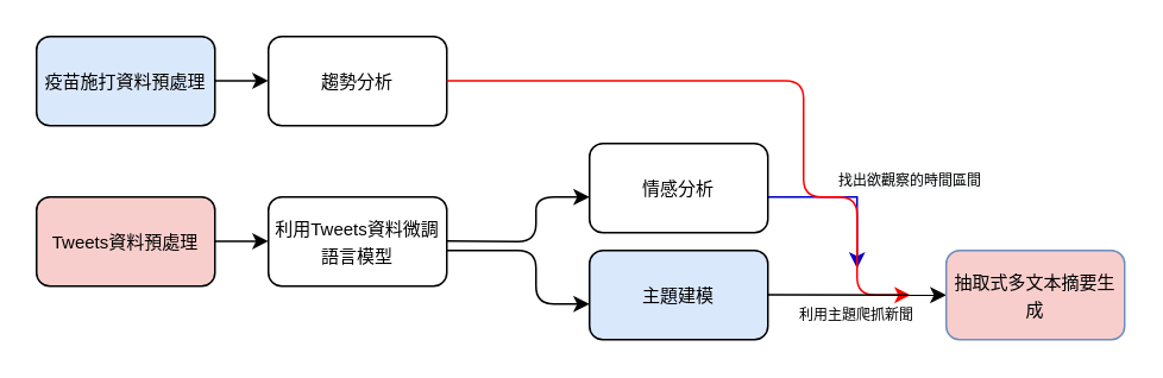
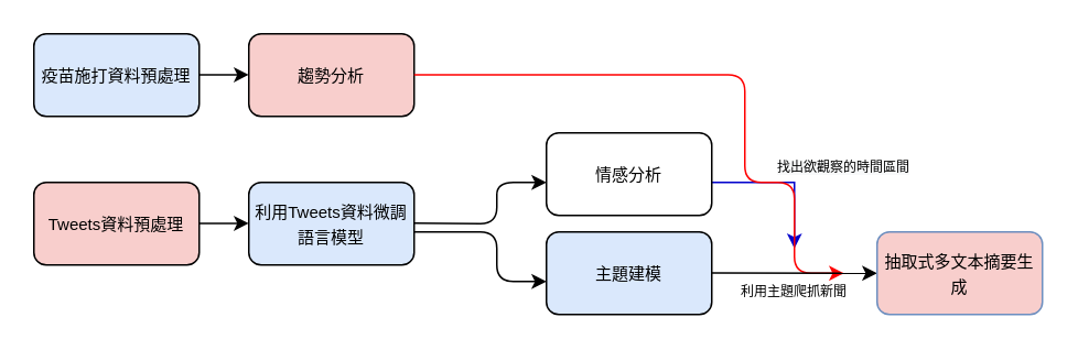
  <mxCell id="0" />
  <mxCell id="1" parent="0" />
  <mxCell id="2" value="&lt;span style=&quot;font-size: 10px&quot;&gt;Tweets資料預處理&lt;/span&gt;" style="rounded=1;whiteSpace=wrap;html=1;fillColor=#f8cecc;" parent="1" vertex="1"><mxGeometry y="110" width="100" height="50" as="geometry" x="20" /></mxCell>
  <mxCell id="3" value="" style="endArrow=classic;html=1;" parent="1" edge="1"><mxGeometry width="50" height="50" relative="1" as="geometry"><mxPoint x="250" y="134.71" as="sourcePoint" /><mxPoint x="330" y="110" as="targetPoint" /><Array as="points"><mxPoint x="300" y="135" /><mxPoint x="300" y="110" /></Array></mxGeometry></mxCell>
  <mxCell id="4" style="edgeStyle=orthogonalEdgeStyle;rounded=0;orthogonalLoop=1;jettySize=auto;html=1;strokeColor=#0000CC;" parent="1" source="5" edge="1"><mxGeometry relative="1" as="geometry"><mxPoint x="480" y="150" as="targetPoint" /><Array as="points"><mxPoint x="480" y="110" /><mxPoint x="480" y="140" /></Array></mxGeometry></mxCell>
  <mxCell id="5" value="&lt;font style=&quot;font-size: 10px&quot;&gt;情感分析&lt;/font&gt;" style="rounded=1;whiteSpace=wrap;html=1;" parent="1" vertex="1"><mxGeometry x="330" y="80" width="100" height="50" as="geometry" /></mxCell>
  <mxCell id="6" value="" style="endArrow=classic;html=1;edgeStyle=orthogonalEdgeStyle;" parent="1" edge="1"><mxGeometry width="50" height="50" relative="1" as="geometry"><mxPoint x="250" y="140" as="sourcePoint" /><mxPoint x="330" y="170" as="targetPoint" /><Array as="points"><mxPoint x="300" y="140" /><mxPoint x="300" y="170" /></Array></mxGeometry></mxCell>
  <mxCell id="7" value="&lt;font style=&quot;font-size: 10px&quot;&gt;主題建模&lt;/font&gt;" style="rounded=1;whiteSpace=wrap;html=1;fillColor=#dae8fc;" parent="1" vertex="1"><mxGeometry x="330" y="140" width="100" height="50" as="geometry" /></mxCell>
  <mxCell id="8" value="&lt;span style=&quot;font-size: 10px&quot;&gt;疫苗施打資料預處理&lt;/span&gt;" style="rounded=1;whiteSpace=wrap;html=1;fillColor=#dae8fc;" parent="1" vertex="1"><mxGeometry y="20" width="100" height="50" as="geometry" x="20" /></mxCell>
- <mxCell id="9" value="&lt;font style=&quot;font-size: 10px&quot;&gt;利用Tweets資料微調語言模型&lt;/font&gt;" style="rounded=1;whiteSpace=wrap;html=1;" parent="1" vertex="1"><mxGeometry x="150" y="110" width="100" height="50" as="geometry" /></mxCell>
+ <mxCell id="9" value="&lt;font style=&quot;font-size: 10px&quot;&gt;利用Tweets資料微調語言模型&lt;/font&gt;" style="rounded=1;whiteSpace=wrap;html=1;fillColor=#dae8fc;" parent="1" vertex="1"><mxGeometry x="150" y="110" width="100" height="50" as="geometry" /></mxCell>
  <mxCell id="10" value="" style="endArrow=classic;html=1;" parent="1" edge="1"><mxGeometry width="50" height="50" relative="1" as="geometry"><mxPoint x="120" y="134.8" as="sourcePoint" /><mxPoint x="150" y="134.8" as="targetPoint" /></mxGeometry></mxCell>
  <mxCell id="11" value="" style="endArrow=classic;html=1;" parent="1" edge="1"><mxGeometry width="50" height="50" relative="1" as="geometry"><mxPoint x="120" y="44.8" as="sourcePoint" /><mxPoint x="150" y="44.8" as="targetPoint" /></mxGeometry></mxCell>
- <mxCell id="12" value="&lt;font style=&quot;font-size: 10px&quot;&gt;趨勢分析&lt;/font&gt;" style="rounded=1;whiteSpace=wrap;html=1;" parent="1" vertex="1"><mxGeometry x="150" y="20" width="100" height="50" as="geometry" /></mxCell>
+ <mxCell id="12" value="&lt;font style=&quot;font-size: 10px&quot;&gt;趨勢分析&lt;/font&gt;" style="rounded=1;whiteSpace=wrap;html=1;fillColor=#f8cecc;" parent="1" vertex="1"><mxGeometry x="150" y="20" width="100" height="50" as="geometry" /></mxCell>
  <mxCell id="13" value="" style="endArrow=classic;html=1;edgeStyle=orthogonalEdgeStyle;strokeColor=#FF0000;" parent="1" edge="1"><mxGeometry width="50" height="50" relative="1" as="geometry"><mxPoint x="250" y="44.8" as="sourcePoint" /><mxPoint x="510" y="165" as="targetPoint" /><Array as="points"><mxPoint x="450" y="45" /><mxPoint x="450" y="110" /><mxPoint x="480" y="110" /><mxPoint x="480" y="165" /></Array></mxGeometry></mxCell>
  <mxCell id="14" value="" style="endArrow=classic;html=1;" parent="1" edge="1"><mxGeometry width="50" height="50" relative="1" as="geometry"><mxPoint x="430" y="164.8" as="sourcePoint" /><mxPoint x="530" y="165" as="targetPoint" /></mxGeometry></mxCell>
  <mxCell id="15" value="&lt;span style=&quot;font-size: 8px&quot;&gt;利用主題爬抓新聞&lt;/span&gt;" style="text;html=1;strokeColor=none;fillColor=none;align=center;verticalAlign=middle;whiteSpace=wrap;rounded=0;" parent="1" vertex="1"><mxGeometry x="410" y="170" width="140" height="10" as="geometry" /></mxCell>
  <mxCell id="16" value="&lt;span style=&quot;font-size: 10px&quot;&gt;抽取式多文本摘要生成&lt;/span&gt;" style="rounded=1;whiteSpace=wrap;html=1;fillColor=#f8cecc;strokeColor=#6c8ebf;" parent="1" vertex="1"><mxGeometry x="530" y="140" width="100" height="50" as="geometry" /></mxCell>
  <mxCell id="17" value="&lt;span style=&quot;color: rgb(0 , 0 , 0) ; font-family: &amp;#34;helvetica&amp;#34; ; font-size: 8px ; font-style: normal ; font-weight: 400 ; letter-spacing: normal ; text-align: center ; text-indent: 0px ; text-transform: none ; word-spacing: 0px ; background-color: rgb(248 , 249 , 250) ; display: inline ; float: none&quot;&gt;找出欲觀察的時間區間&lt;/span&gt;" style="text;html=1;strokeColor=none;fillColor=none;align=center;verticalAlign=middle;whiteSpace=wrap;rounded=0;" parent="1" vertex="1"><mxGeometry x="420" y="90" width="180" height="20" as="geometry" /></mxCell>
